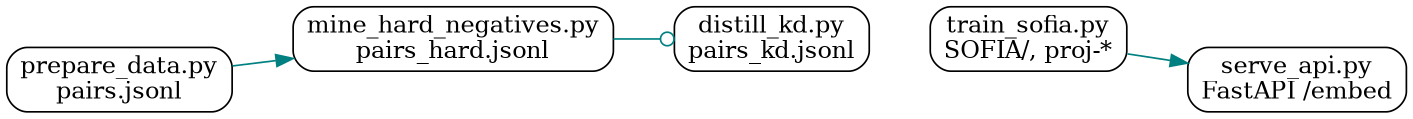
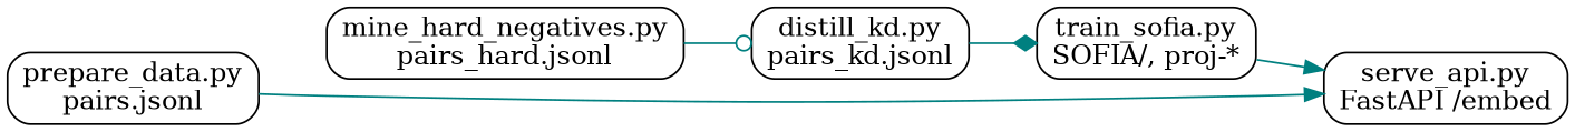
  digraph {
    rankdir=LR
    node [shape=box style=rounded]
    edge [arrowhead=normal color=teal]
    n1 [label="prepare_data.py\npairs.jsonl"]
    n2 [label="mine_hard_negatives.py\npairs_hard.jsonl"]
    n3 [label="distill_kd.py\npairs_kd.jsonl"]
    n4 [label="train_sofia.py\nSOFIA/, proj-*"]
    n5 [label="serve_api.py\nFastAPI /embed"]
-   n1 -> n2
+   n1 -> n5
    n2 -> n3 [arrowhead=odot]
+   n3 -> n4 [arrowhead=diamond]
    n4 -> n5
  }
